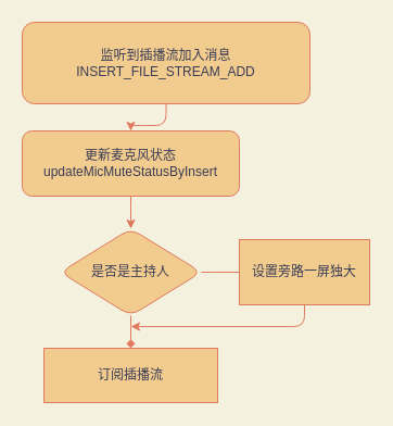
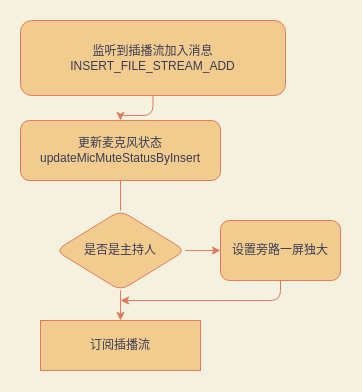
  <mxCell id="0" />
  <mxCell id="1" parent="0" />
  <mxCell id="2" value="" style="edgeStyle=orthogonalEdgeStyle;curved=0;rounded=1;sketch=0;orthogonalLoop=1;jettySize=auto;html=1;fontColor=#393C56;strokeColor=#E07A5F;fillColor=#F2CC8F;" edge="1" parent="1" source="3" target="11"><mxGeometry relative="1" as="geometry" /></mxCell>
  <mxCell id="3" value="监听到插播流加入消息&lt;br&gt;INSERT_FILE_STREAM_ADD" style="rounded=1;whiteSpace=wrap;html=1;sketch=0;fontColor=#393C56;strokeColor=#E07A5F;fillColor=#F2CC8F;" vertex="1" parent="1"><mxGeometry x="20" y="20" width="265" height="75" as="geometry" /></mxCell>
- <mxCell id="4" value="" style="edgeStyle=orthogonalEdgeStyle;curved=0;rounded=1;sketch=0;orthogonalLoop=1;jettySize=auto;html=1;fontColor=#393C56;strokeColor=#E07A5F;fillColor=#F2CC8F;endArrow=none;" edge="1" parent="1" source="6" target="8"><mxGeometry relative="1" as="geometry" /></mxCell>
- <mxCell id="5" value="" style="edgeStyle=orthogonalEdgeStyle;curved=0;rounded=1;sketch=0;orthogonalLoop=1;jettySize=auto;html=1;fontColor=#393C56;strokeColor=#E07A5F;fillColor=#F2CC8F;endArrow=diamond;" edge="1" parent="1" source="6" target="9"><mxGeometry relative="1" as="geometry" /></mxCell>
+ <mxCell id="4" value="" style="edgeStyle=orthogonalEdgeStyle;curved=0;rounded=1;sketch=0;orthogonalLoop=1;jettySize=auto;html=1;fontColor=#393C56;strokeColor=#E07A5F;fillColor=#F2CC8F;" edge="1" parent="1" source="6" target="8"><mxGeometry relative="1" as="geometry" /></mxCell>
+ <mxCell id="5" value="" style="edgeStyle=orthogonalEdgeStyle;curved=0;rounded=1;sketch=0;orthogonalLoop=1;jettySize=auto;html=1;fontColor=#393C56;strokeColor=#E07A5F;fillColor=#F2CC8F;" edge="1" parent="1" source="6" target="9"><mxGeometry relative="1" as="geometry" /></mxCell>
  <mxCell id="6" value="是否是主持人" style="rhombus;whiteSpace=wrap;html=1;fillColor=#F2CC8F;strokeColor=#E07A5F;fontColor=#393C56;rounded=1;sketch=0;" vertex="1" parent="1"><mxGeometry x="55" y="210" width="130" height="80" as="geometry" /></mxCell>
  <mxCell id="7" value="" style="edgeStyle=orthogonalEdgeStyle;curved=0;rounded=1;sketch=0;orthogonalLoop=1;jettySize=auto;html=1;fontColor=#393C56;strokeColor=#E07A5F;fillColor=#F2CC8F;" edge="1" parent="1" source="8"><mxGeometry relative="1" as="geometry"><mxPoint x="120" y="300" as="targetPoint" /><Array as="points"><mxPoint x="280" y="300" /></Array></mxGeometry></mxCell>
- <mxCell id="8" value="设置旁路一屏独大" style="whiteSpace=wrap;html=1;fillColor=#F2CC8F;strokeColor=#E07A5F;fontColor=#393C56;sketch=0;rounded=0;" vertex="1" parent="1"><mxGeometry x="220" y="220" width="120" height="60" as="geometry" /></mxCell>
+ <mxCell id="8" value="设置旁路一屏独大" style="whiteSpace=wrap;html=1;fillColor=#F2CC8F;strokeColor=#E07A5F;fontColor=#393C56;rounded=1;sketch=0;" vertex="1" parent="1"><mxGeometry x="220" y="220" width="120" height="60" as="geometry" /></mxCell>
  <mxCell id="9" value="订阅插播流" style="whiteSpace=wrap;html=1;fillColor=#F2CC8F;strokeColor=#E07A5F;fontColor=#393C56;sketch=0;rounded=0;" vertex="1" parent="1"><mxGeometry x="40" y="320" width="160" height="50" as="geometry" /></mxCell>
- <mxCell id="10" value="" style="edgeStyle=orthogonalEdgeStyle;curved=0;rounded=1;sketch=0;orthogonalLoop=1;jettySize=auto;html=1;fontColor=#393C56;strokeColor=#E07A5F;fillColor=#F2CC8F;" edge="1" parent="1" source="11" target="6"><mxGeometry relative="1" as="geometry" /></mxCell>
+ <mxCell id="10" value="" style="edgeStyle=orthogonalEdgeStyle;curved=0;rounded=1;sketch=0;orthogonalLoop=1;jettySize=auto;html=1;fontColor=#393C56;strokeColor=#E07A5F;fillColor=#F2CC8F;endArrow=none;" edge="1" parent="1" source="11" target="6"><mxGeometry relative="1" as="geometry" /></mxCell>
  <mxCell id="11" value="更新麦克风状态&lt;br&gt;updateMicMuteStatusByInsert" style="rounded=1;whiteSpace=wrap;html=1;sketch=0;fontColor=#393C56;strokeColor=#E07A5F;fillColor=#F2CC8F;" vertex="1" parent="1"><mxGeometry x="20" y="120" width="200" height="60" as="geometry" /></mxCell>
